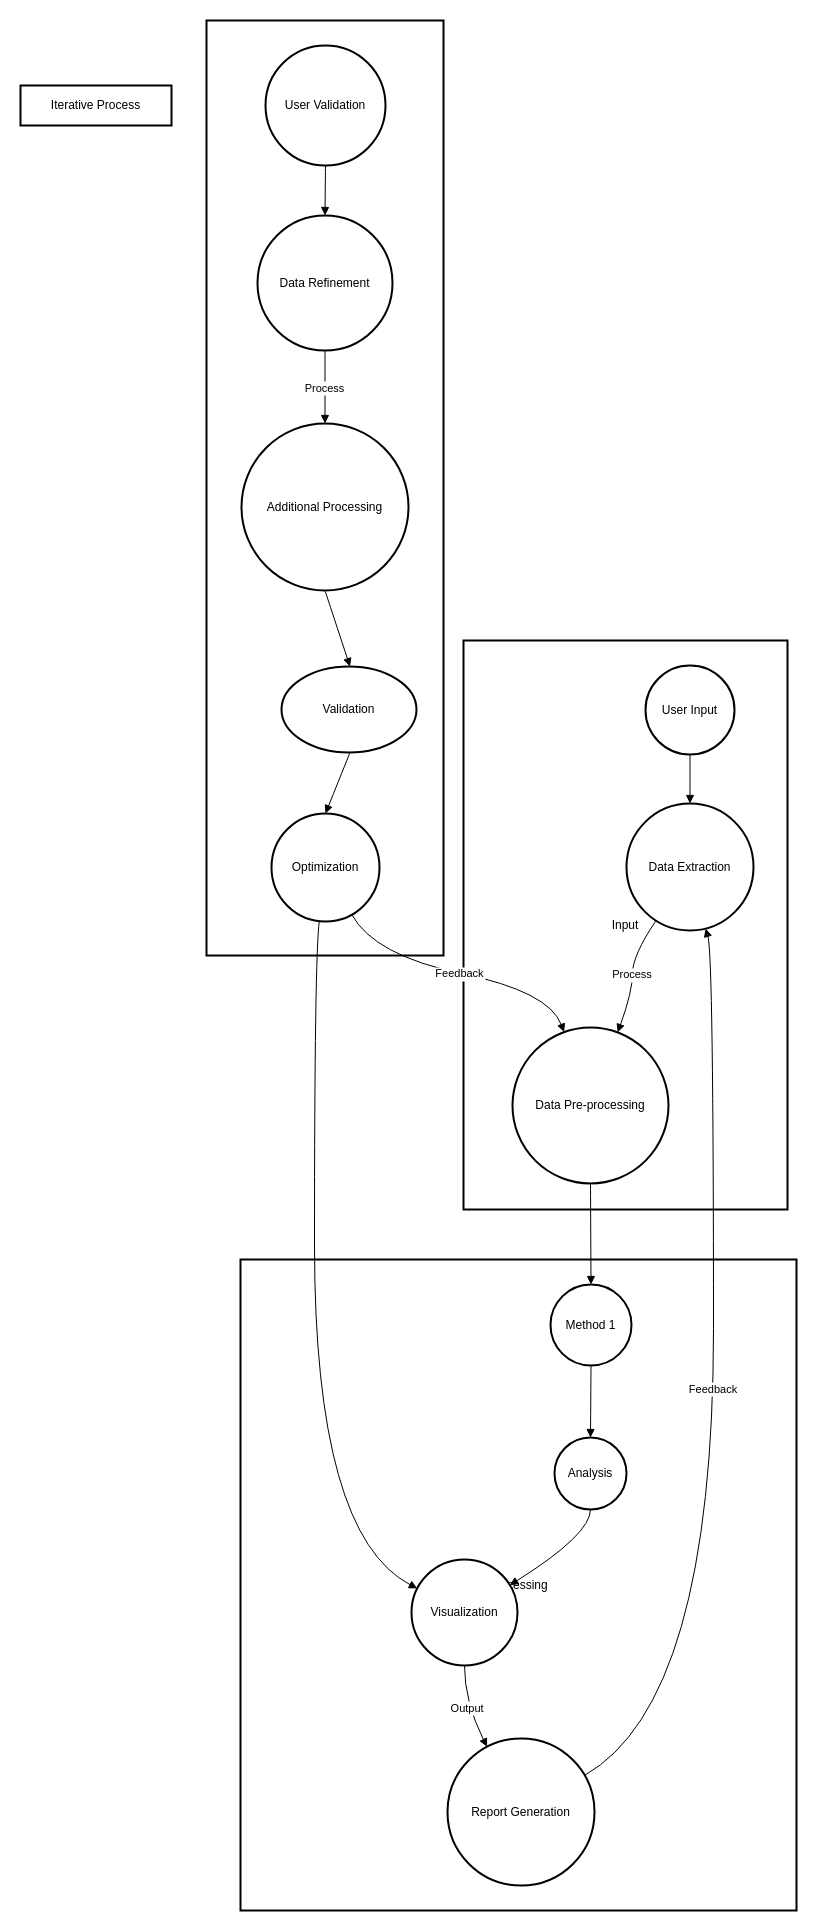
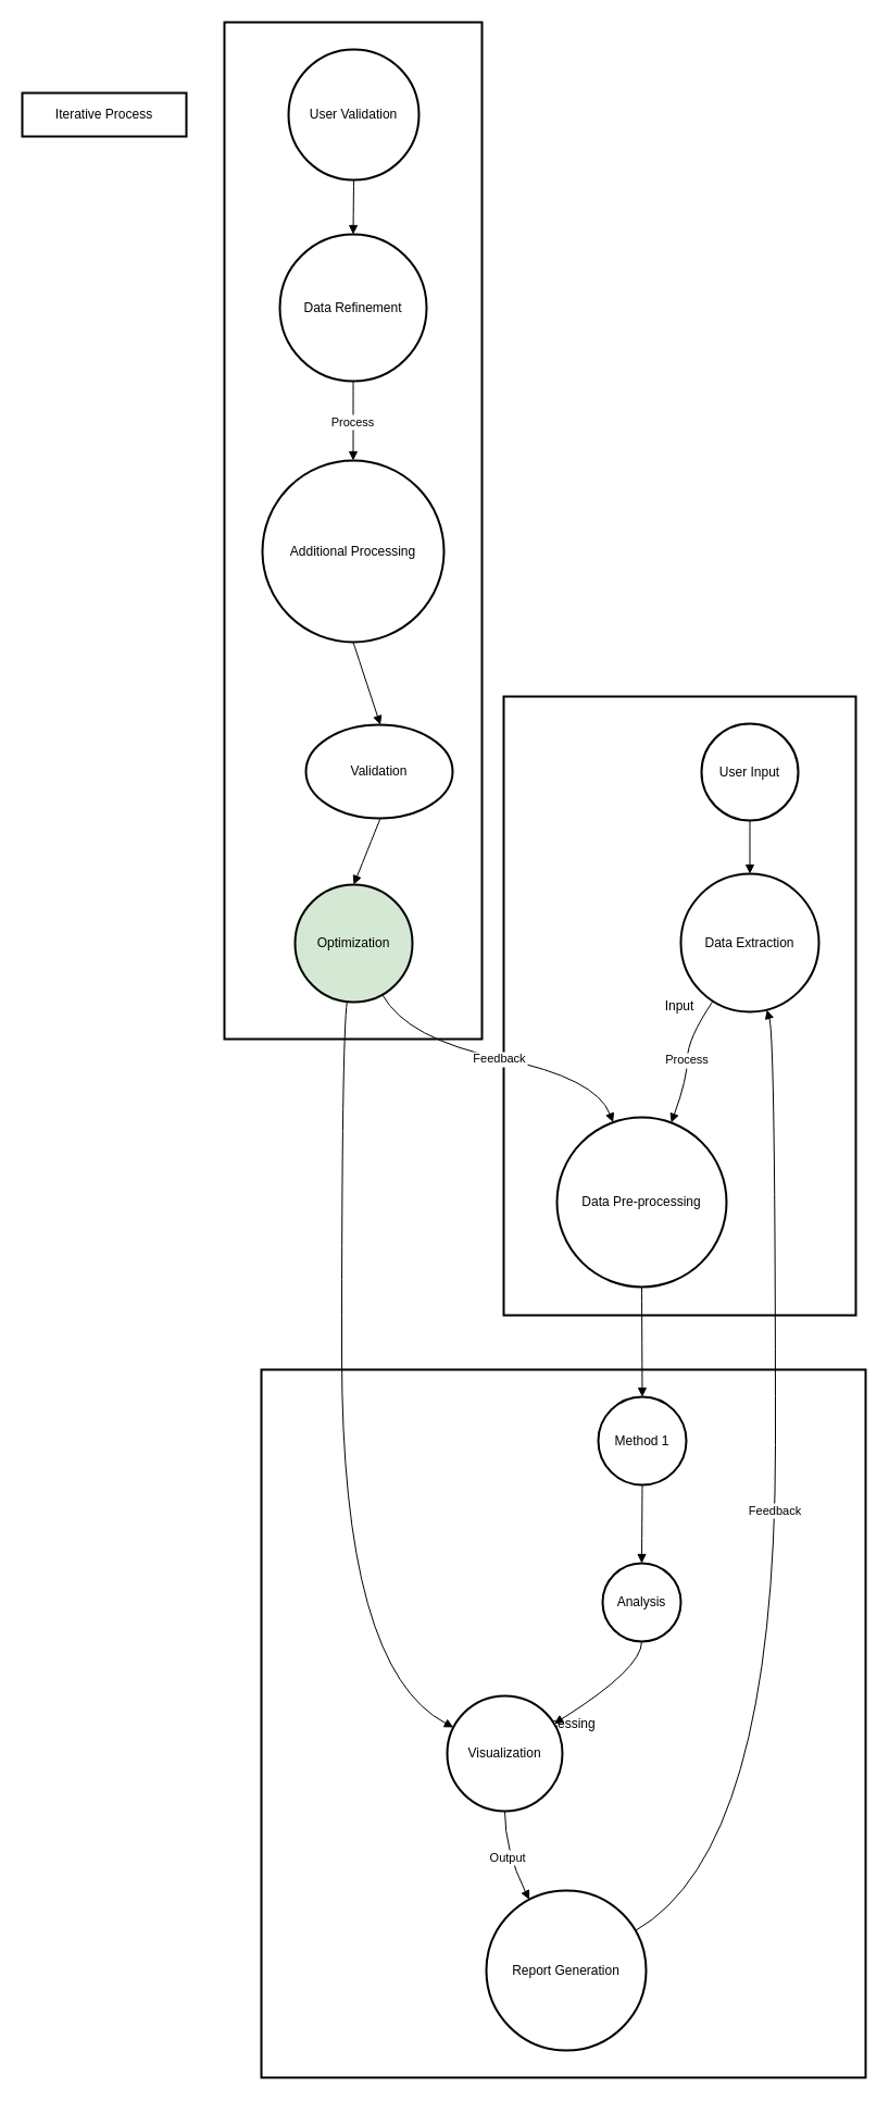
  <mxCell id="0" />
  <mxCell id="1" parent="0" />
  <mxCell id="2" value="Iterative Process" style="whiteSpace=wrap;strokeWidth=2;" vertex="1" parent="1"><mxGeometry x="20" y="85" width="151" height="40" as="geometry" /></mxCell>
  <mxCell id="3" value="Other Input" style="whiteSpace=wrap;strokeWidth=2;" vertex="1" parent="1"><mxGeometry x="206" y="20" width="237" height="935" as="geometry" /></mxCell>
  <mxCell id="4" value="Processing" style="whiteSpace=wrap;strokeWidth=2;" vertex="1" parent="1"><mxGeometry x="240" y="1259" width="556" height="651" as="geometry" /></mxCell>
  <mxCell id="5" value="Input" style="whiteSpace=wrap;strokeWidth=2;" vertex="1" parent="1"><mxGeometry x="463" y="640" width="324" height="569" as="geometry" /></mxCell>
  <mxCell id="6" value="User Input" style="ellipse;aspect=fixed;strokeWidth=2;whiteSpace=wrap;" vertex="1" parent="1"><mxGeometry x="645" y="665" width="89" height="89" as="geometry" /></mxCell>
  <mxCell id="7" value="Data Extraction" style="ellipse;aspect=fixed;strokeWidth=2;whiteSpace=wrap;" vertex="1" parent="1"><mxGeometry x="626" y="803" width="127" height="127" as="geometry" /></mxCell>
  <mxCell id="8" value="Data Pre-processing" style="ellipse;aspect=fixed;strokeWidth=2;whiteSpace=wrap;" vertex="1" parent="1"><mxGeometry x="512" y="1027" width="156" height="156" as="geometry" /></mxCell>
  <mxCell id="9" value="Method 1" style="ellipse;aspect=fixed;strokeWidth=2;whiteSpace=wrap;" vertex="1" parent="1"><mxGeometry x="550" y="1284" width="81" height="81" as="geometry" /></mxCell>
  <mxCell id="10" value="Analysis" style="ellipse;aspect=fixed;strokeWidth=2;whiteSpace=wrap;" vertex="1" parent="1"><mxGeometry x="554" y="1437" width="72" height="72" as="geometry" /></mxCell>
  <mxCell id="11" value="Visualization" style="ellipse;aspect=fixed;strokeWidth=2;whiteSpace=wrap;" vertex="1" parent="1"><mxGeometry x="411" y="1559" width="106" height="106" as="geometry" /></mxCell>
  <mxCell id="12" value="Report Generation" style="ellipse;aspect=fixed;strokeWidth=2;whiteSpace=wrap;" vertex="1" parent="1"><mxGeometry x="447" y="1738" width="147" height="147" as="geometry" /></mxCell>
  <mxCell id="13" value="User Validation" style="ellipse;aspect=fixed;strokeWidth=2;whiteSpace=wrap;" vertex="1" parent="1"><mxGeometry x="265" y="45" width="120" height="120" as="geometry" /></mxCell>
  <mxCell id="14" value="Data Refinement" style="ellipse;aspect=fixed;strokeWidth=2;whiteSpace=wrap;" vertex="1" parent="1"><mxGeometry x="257" y="215" width="135" height="135" as="geometry" /></mxCell>
  <mxCell id="15" value="Additional Processing" style="ellipse;aspect=fixed;strokeWidth=2;whiteSpace=wrap;" vertex="1" parent="1"><mxGeometry x="241" y="423" width="167" height="167" as="geometry" /></mxCell>
  <mxCell id="16" value="Validation" style="ellipse;aspect=fixed;strokeWidth=2;whiteSpace=wrap;" vertex="1" parent="1"><mxGeometry x="281" y="666" width="135" height="86" as="geometry" /></mxCell>
- <mxCell id="17" value="Optimization" style="ellipse;aspect=fixed;strokeWidth=2;whiteSpace=wrap;" vertex="1" parent="1"><mxGeometry x="271" y="813" width="108" height="108" as="geometry" /></mxCell>
+ <mxCell id="17" value="Optimization" style="ellipse;aspect=fixed;strokeWidth=2;whiteSpace=wrap;fillColor=#d5e8d4;" vertex="1" parent="1"><mxGeometry x="271" y="813" width="108" height="108" as="geometry" /></mxCell>
  <mxCell id="18" value="" style="curved=1;startArrow=none;endArrow=block;exitX=0.5;exitY=0.99;entryX=0.5;entryY=0;" edge="1" parent="1" source="6" target="7"><mxGeometry relative="1" as="geometry"><Array as="points" /></mxGeometry></mxCell>
  <mxCell id="19" value="Process" style="curved=1;startArrow=none;endArrow=block;exitX=0.18;exitY=1;entryX=0.69;entryY=0;" edge="1" parent="1" source="7" target="8"><mxGeometry relative="1" as="geometry"><Array as="points"><mxPoint x="632" y="955" /><mxPoint x="632" y="991" /></Array></mxGeometry></mxCell>
  <mxCell id="20" value="" style="curved=1;startArrow=none;endArrow=block;exitX=0.5;exitY=1.01;entryX=0.49;entryY=0;" edge="1" parent="1" source="8" target="9"><mxGeometry relative="1" as="geometry"><Array as="points" /></mxGeometry></mxCell>
  <mxCell id="21" value="" style="curved=1;startArrow=none;endArrow=block;exitX=0.49;exitY=1;entryX=0.5;entryY=0.01;" edge="1" parent="1" source="9" target="10"><mxGeometry relative="1" as="geometry"><Array as="points" /></mxGeometry></mxCell>
  <mxCell id="22" value="" style="curved=1;startArrow=none;endArrow=block;exitX=0.5;exitY=1;entryX=1;entryY=0.19;" edge="1" parent="1" source="10" target="11"><mxGeometry relative="1" as="geometry"><Array as="points"><mxPoint x="590" y="1534" /></Array></mxGeometry></mxCell>
  <mxCell id="23" value="Output" style="curved=1;startArrow=none;endArrow=block;exitX=0.5;exitY=1;entryX=0.24;entryY=0;" edge="1" parent="1" source="11" target="12"><mxGeometry relative="1" as="geometry"><Array as="points"><mxPoint x="464" y="1701" /></Array></mxGeometry></mxCell>
  <mxCell id="24" value="" style="curved=1;startArrow=none;endArrow=block;exitX=0.5;exitY=1;entryX=0.5;entryY=0;" edge="1" parent="1" source="13" target="14"><mxGeometry relative="1" as="geometry"><Array as="points" /></mxGeometry></mxCell>
  <mxCell id="25" value="Process" style="curved=1;startArrow=none;endArrow=block;exitX=0.5;exitY=1;entryX=0.5;entryY=0;" edge="1" parent="1" source="14" target="15"><mxGeometry relative="1" as="geometry"><Array as="points" /></mxGeometry></mxCell>
  <mxCell id="26" value="" style="curved=1;startArrow=none;endArrow=block;exitX=0.5;exitY=1;entryX=0.51;entryY=0;" edge="1" parent="1" source="15" target="16"><mxGeometry relative="1" as="geometry"><Array as="points" /></mxGeometry></mxCell>
  <mxCell id="27" value="" style="curved=1;startArrow=none;endArrow=block;exitX=0.51;exitY=1;entryX=0.5;entryY=0;" edge="1" parent="1" source="16" target="17"><mxGeometry relative="1" as="geometry"><Array as="points" /></mxGeometry></mxCell>
  <mxCell id="28" value="" style="curved=1;startArrow=none;endArrow=block;exitX=0.44;exitY=0.99;entryX=0;entryY=0.24;" edge="1" parent="1" source="17" target="11"><mxGeometry relative="1" as="geometry"><Array as="points"><mxPoint x="314" y="955" /><mxPoint x="314" y="1534" /></Array></mxGeometry></mxCell>
  <mxCell id="29" value="Feedback" style="curved=1;startArrow=none;endArrow=block;exitX=1;exitY=0.21;entryX=0.63;entryY=1;" edge="1" parent="1" source="12" target="7"><mxGeometry relative="1" as="geometry"><Array as="points"><mxPoint x="713" y="1701" /><mxPoint x="713" y="955" /></Array></mxGeometry></mxCell>
  <mxCell id="30" value="Feedback" style="curved=1;startArrow=none;endArrow=block;exitX=0.77;exitY=0.99;entryX=0.32;entryY=0;" edge="1" parent="1" source="17" target="8"><mxGeometry relative="1" as="geometry"><Array as="points"><mxPoint x="374" y="955" /><mxPoint x="548" y="991" /></Array></mxGeometry></mxCell>
